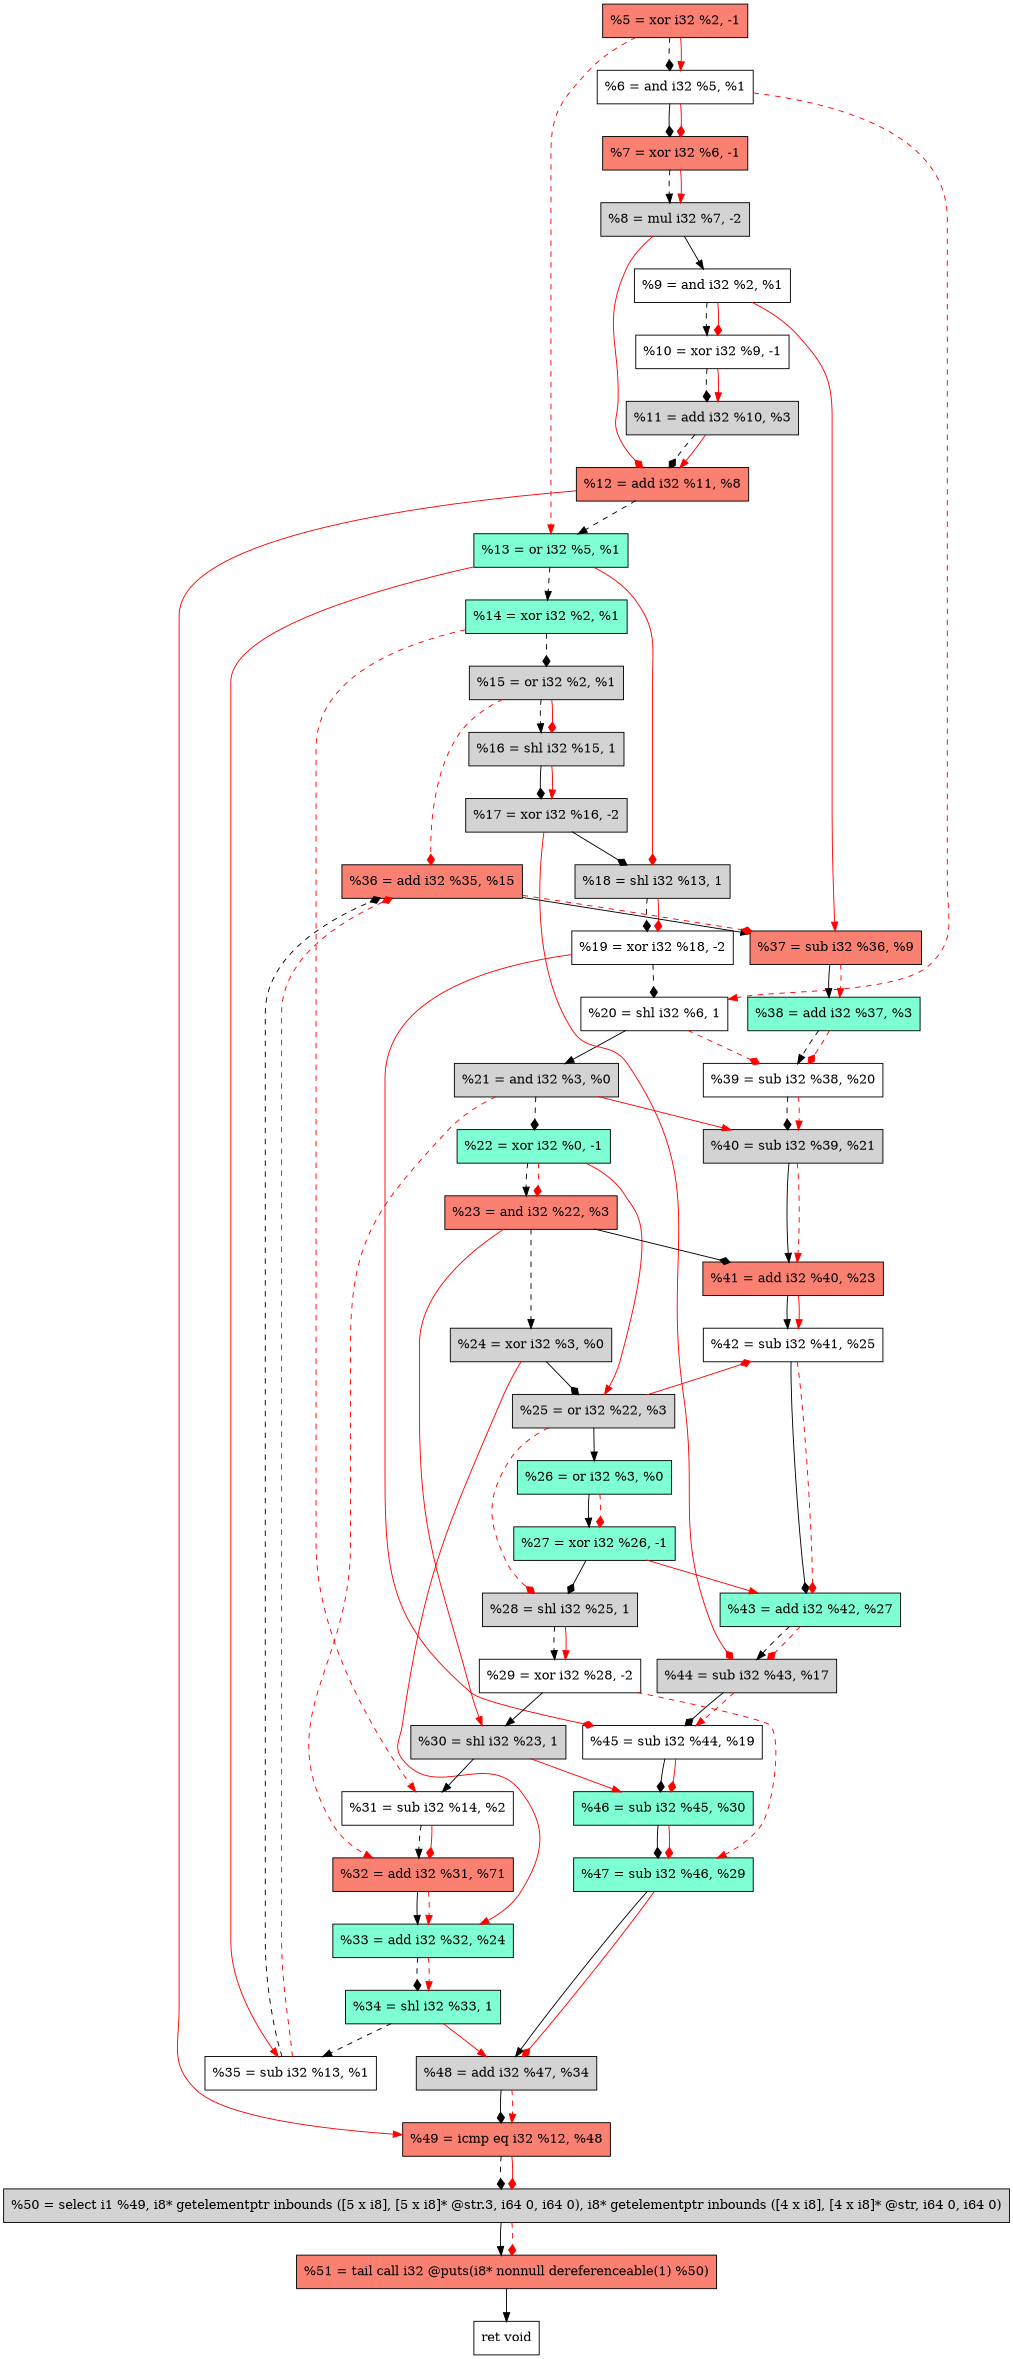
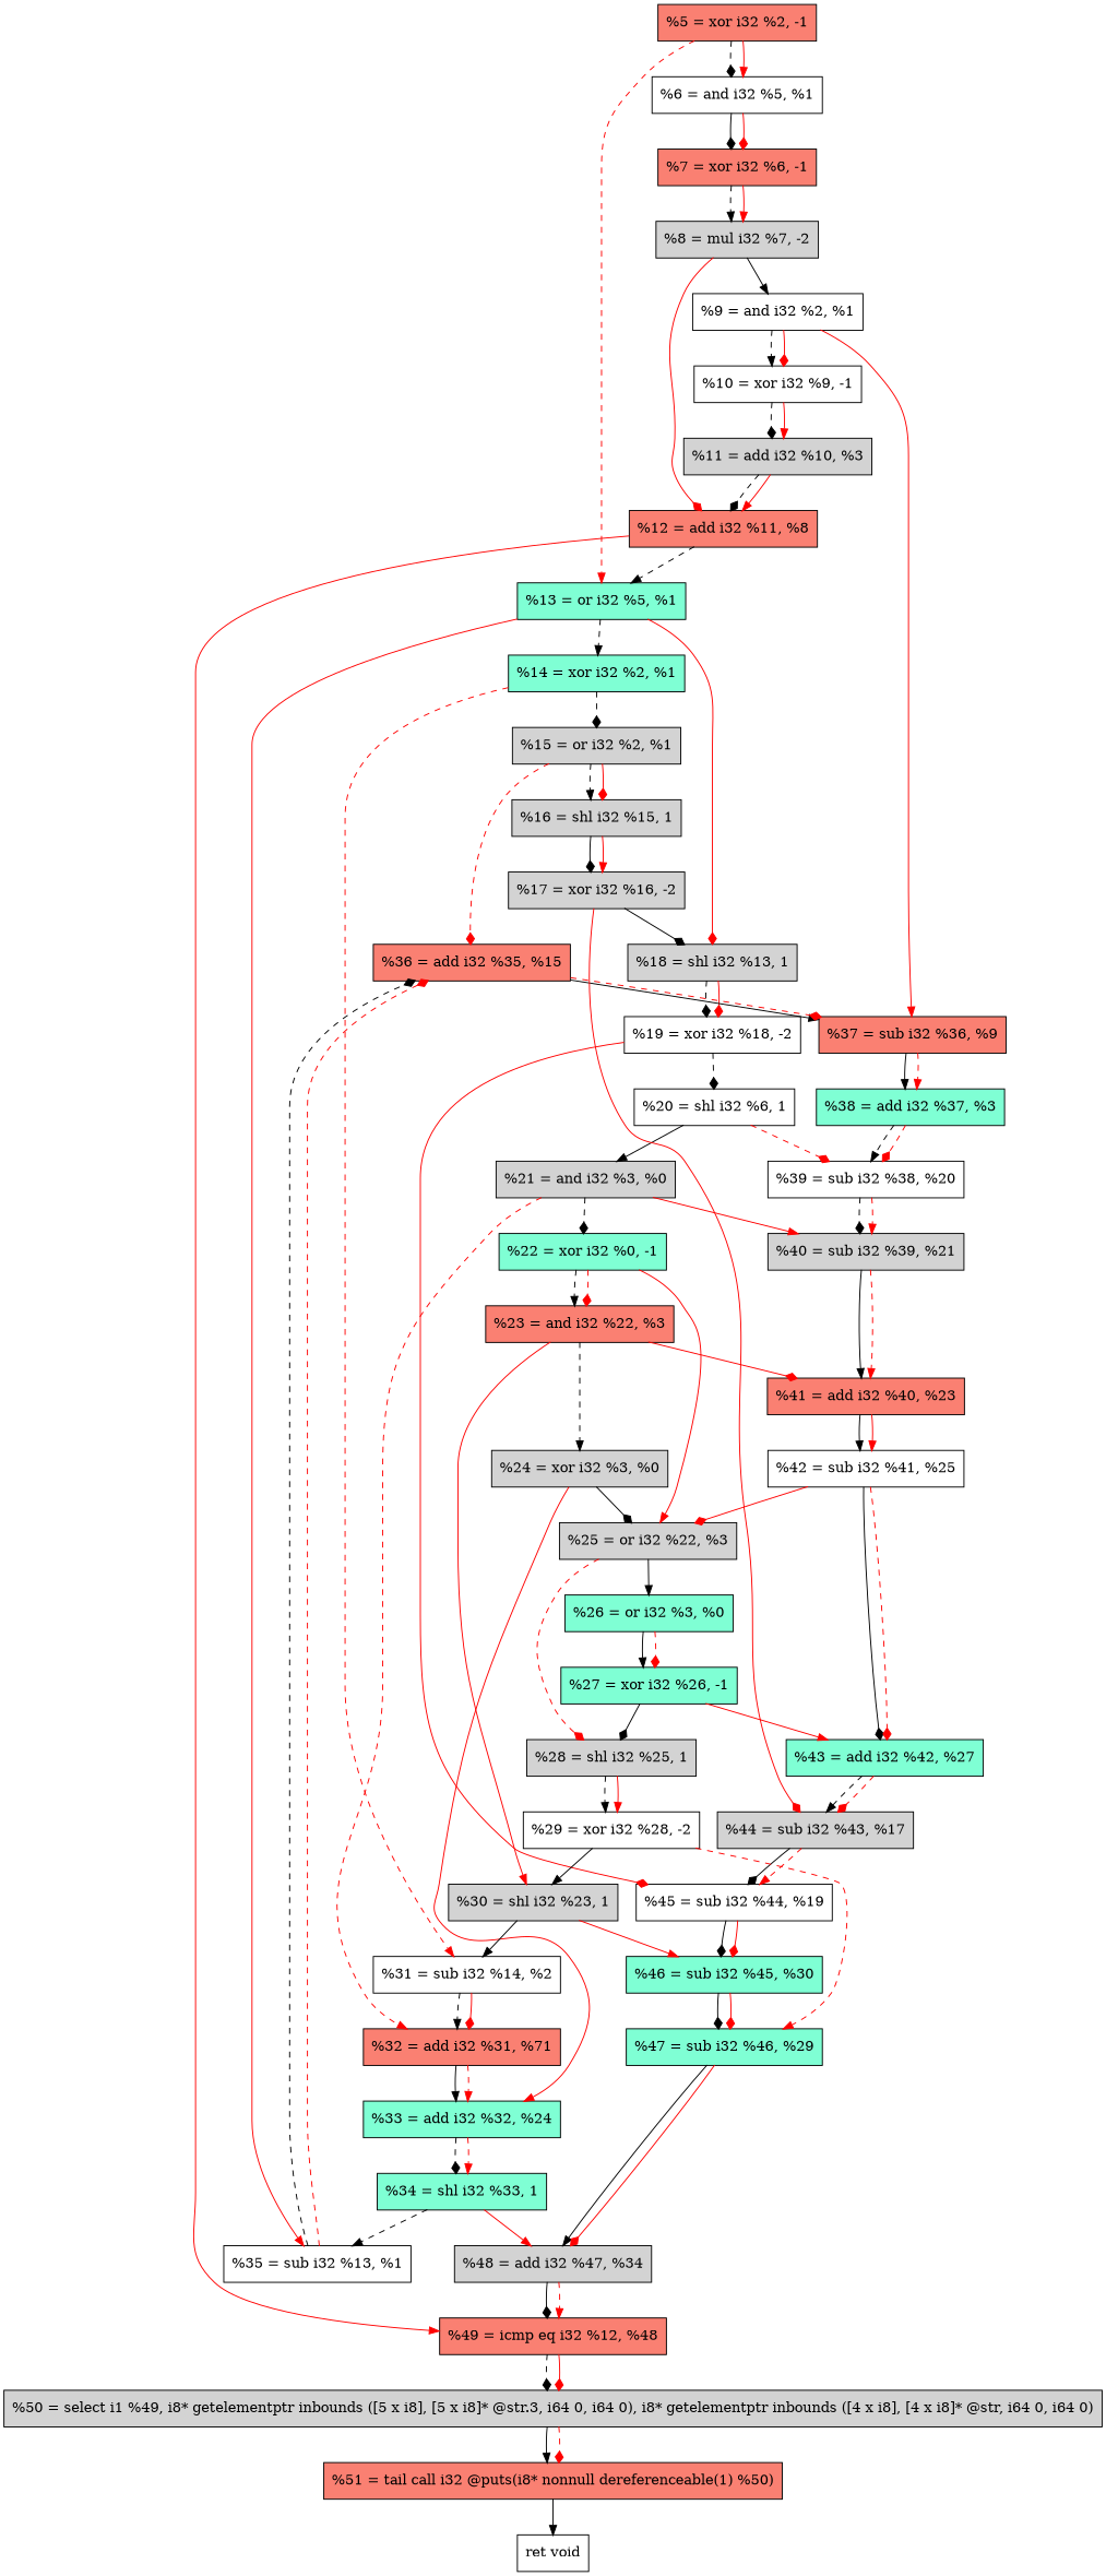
  digraph {
    node [fillcolor=lightgrey shape=record style=filled]
    edge [arrowhead=normal style=solid color=red]
    n1 [fillcolor=salmon label="  %5 = xor i32 %2, -1"]
    n2 [fillcolor=white label="  %6 = and i32 %5, %1"]
    n3 [fillcolor=aquamarine label="  %13 = or i32 %5, %1"]
    n4 [fillcolor=salmon label="  %7 = xor i32 %6, -1"]
    n5 [fillcolor=white label="  %20 = shl i32 %6, 1"]
    n6 [fillcolor=aquamarine label="  %14 = xor i32 %2, %1"]
    n7 [label="  %18 = shl i32 %13, 1"]
    n8 [fillcolor=white label="  %35 = sub i32 %13, %1"]
    n9 [label="  %8 = mul i32 %7, -2"]
    n10 [label="  %21 = and i32 %3, %0"]
    n11 [fillcolor=white label="  %39 = sub i32 %38, %20"]
    n12 [fillcolor=white label="  %9 = and i32 %2, %1"]
    n13 [fillcolor=salmon label="  %12 = add i32 %11, %8"]
    n14 [fillcolor=white label="  %10 = xor i32 %9, -1"]
    n15 [fillcolor=salmon label="  %37 = sub i32 %36, %9"]
    n16 [fillcolor=salmon label="  %49 = icmp eq i32 %12, %48"]
    n17 [label="  %11 = add i32 %10, %3"]
    n18 [fillcolor=aquamarine label="  %38 = add i32 %37, %3"]
    n19 [label="  %50 = select i1 %49, i8* getelementptr inbounds ([5 x i8], [5 x i8]* @str.3, i64 0, i64 0), i8* getelementptr inbounds ([4 x i8], [4 x i8]* @str, i64 0, i64 0)"]
    n20 [label="  %15 = or i32 %2, %1"]
    n21 [fillcolor=white label="  %31 = sub i32 %14, %2"]
    n22 [fillcolor=white label="  %19 = xor i32 %18, -2"]
    n23 [fillcolor=salmon label="  %36 = add i32 %35, %15"]
    n24 [label="  %16 = shl i32 %15, 1"]
    n25 [fillcolor=salmon label="%32 = add i32 %31, %71"]
    n26 [label="  %17 = xor i32 %16, -2"]
    n27 [label="  %44 = sub i32 %43, %17"]
    n28 [fillcolor=white label="  %45 = sub i32 %44, %19"]
    n29 [fillcolor=aquamarine label="  %46 = sub i32 %45, %30"]
    n30 [fillcolor=aquamarine label="  %22 = xor i32 %0, -1"]
    n31 [label="  %40 = sub i32 %39, %21"]
    n32 [fillcolor=salmon label="  %23 = and i32 %22, %3"]
    n33 [label="  %25 = or i32 %22, %3"]
    n34 [fillcolor=aquamarine label="  %33 = add i32 %32, %24"]
    n35 [fillcolor=salmon label="  %41 = add i32 %40, %23"]
    n36 [label="  %24 = xor i32 %3, %0"]
    n37 [label="  %30 = shl i32 %23, 1"]
    n38 [fillcolor=aquamarine label="  %26 = or i32 %3, %0"]
    n39 [label="  %28 = shl i32 %25, 1"]
    n40 [fillcolor=white label="  %42 = sub i32 %41, %25"]
    n41 [fillcolor=aquamarine label="  %34 = shl i32 %33, 1"]
    n42 [fillcolor=aquamarine label="  %27 = xor i32 %26, -1"]
    n43 [fillcolor=white label="  %29 = xor i32 %28, -2"]
    n44 [fillcolor=aquamarine label="  %43 = add i32 %42, %27"]
    n45 [fillcolor=aquamarine label="  %47 = sub i32 %46, %29"]
    n46 [label="  %48 = add i32 %47, %34"]
    n47 [fillcolor=salmon label="  %51 = tail call i32 @puts(i8* nonnull dereferenceable(1) %50)"]
    n48 [fillcolor=white label="  ret void"]
    n1 -> n2 [arrowhead=diamond style=dashed color=""]
    n1 -> n2
    n1 -> n3 [style=dashed]
    n2 -> n4 [arrowhead=diamond color=""]
    n2 -> n4 [arrowhead=diamond]
-   n2 -> n5 [style=dashed]
    n3 -> n6 [style=dashed color=""]
    n3 -> n7 [arrowhead=diamond]
    n3 -> n8
    n4 -> n9 [style=dashed color=""]
    n4 -> n9
    n5 -> n10 [color=""]
    n5 -> n11 [arrowhead=diamond style=dashed]
    n6 -> n20 [arrowhead=diamond style=dashed color=""]
    n6 -> n21 [style=dashed]
    n7 -> n22 [arrowhead=diamond style=dashed color=""]
    n7 -> n22 [arrowhead=diamond]
    n8 -> n23 [arrowhead=diamond style=dashed color=""]
    n8 -> n23 [arrowhead=diamond style=dashed]
    n9 -> n12 [color=""]
    n9 -> n13 [arrowhead=diamond]
    n10 -> n25 [style=dashed]
    n10 -> n30 [arrowhead=diamond style=dashed color=""]
    n10 -> n31
    n11 -> n31 [arrowhead=diamond style=dashed color=""]
    n11 -> n31 [style=dashed]
    n12 -> n14 [style=dashed color=""]
    n12 -> n14 [arrowhead=diamond]
    n12 -> n15
    n13 -> n3 [style=dashed color=""]
    n13 -> n16
    n14 -> n17 [arrowhead=diamond style=dashed color=""]
    n14 -> n17
    n15 -> n18 [color=""]
    n15 -> n18 [style=dashed]
    n16 -> n19 [arrowhead=diamond style=dashed color=""]
    n16 -> n19 [arrowhead=diamond]
    n17 -> n13 [arrowhead=diamond style=dashed color=""]
    n17 -> n13
    n18 -> n11 [style=dashed color=""]
    n18 -> n11 [arrowhead=diamond style=dashed]
    n19 -> n47 [color=""]
    n19 -> n47 [arrowhead=diamond style=dashed]
    n20 -> n23 [arrowhead=diamond style=dashed]
    n20 -> n24 [style=dashed color=""]
    n20 -> n24 [arrowhead=diamond]
    n21 -> n25 [style=dashed color=""]
    n21 -> n25 [arrowhead=diamond]
    n22 -> n5 [arrowhead=diamond style=dashed color=""]
    n22 -> n28 [arrowhead=diamond]
    n23 -> n15 [color=""]
    n23 -> n15 [arrowhead=diamond style=dashed]
    n24 -> n26 [arrowhead=diamond color=""]
    n24 -> n26
    n25 -> n34 [color=""]
    n25 -> n34 [style=dashed]
    n26 -> n7 [arrowhead=diamond color=""]
    n26 -> n27 [arrowhead=diamond]
    n27 -> n28 [arrowhead=diamond color=""]
    n27 -> n28 [style=dashed]
    n28 -> n29 [arrowhead=diamond color=""]
    n28 -> n29 [arrowhead=diamond]
    n29 -> n45 [arrowhead=diamond color=""]
    n29 -> n45 [arrowhead=diamond]
    n30 -> n32 [style=dashed color=""]
    n30 -> n32 [arrowhead=diamond style=dashed]
    n30 -> n33
    n31 -> n35 [color=""]
    n31 -> n35 [style=dashed]
-   n32 -> n35 [arrowhead=diamond color=black]
+   n32 -> n35 [arrowhead=diamond]
    n32 -> n36 [style=dashed color=""]
    n32 -> n37
    n33 -> n38 [color=""]
    n33 -> n39 [arrowhead=diamond style=dashed]
-   n33 -> n40 [arrowhead=diamond]
+   n40 -> n33 [arrowhead=diamond]
    n34 -> n41 [arrowhead=diamond style=dashed color=""]
    n34 -> n41 [style=dashed]
    n35 -> n40 [color=""]
    n35 -> n40
    n36 -> n33 [arrowhead=diamond color=""]
    n36 -> n34
    n37 -> n21 [color=""]
    n37 -> n29
    n38 -> n42 [color=""]
    n38 -> n42 [arrowhead=diamond style=dashed]
    n39 -> n43 [style=dashed color=""]
    n39 -> n43
    n40 -> n44 [arrowhead=diamond color=""]
    n40 -> n44 [arrowhead=diamond style=dashed]
    n41 -> n8 [style=dashed color=""]
    n41 -> n46
    n42 -> n39 [arrowhead=diamond color=""]
    n42 -> n44
    n43 -> n37 [color=""]
    n43 -> n45 [style=dashed]
    n44 -> n27 [style=dashed color=""]
    n44 -> n27 [arrowhead=diamond style=dashed]
    n45 -> n46 [color=""]
    n45 -> n46 [arrowhead=diamond]
    n46 -> n16 [arrowhead=diamond color=""]
    n46 -> n16 [style=dashed]
    n47 -> n48 [color=""]
  }
